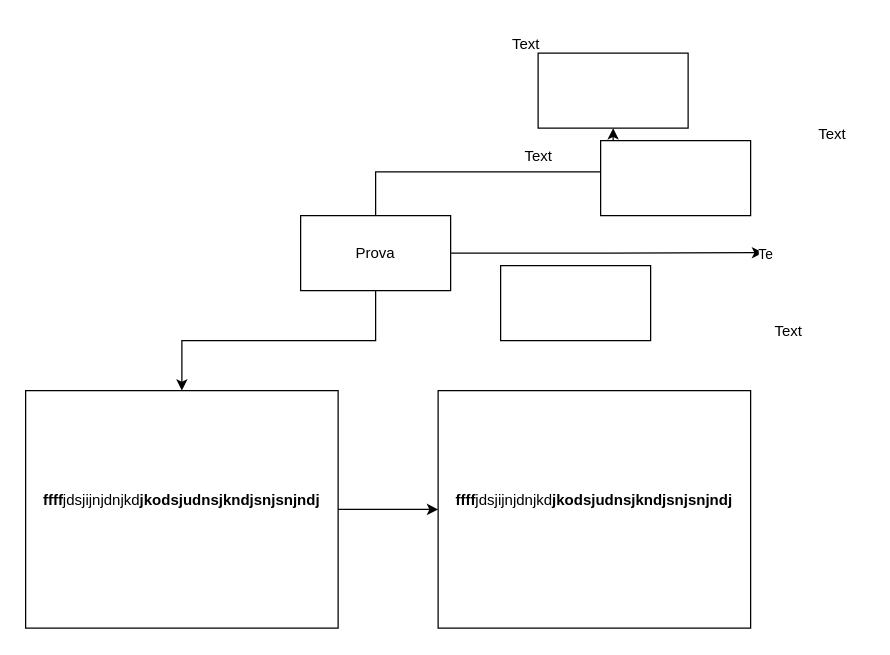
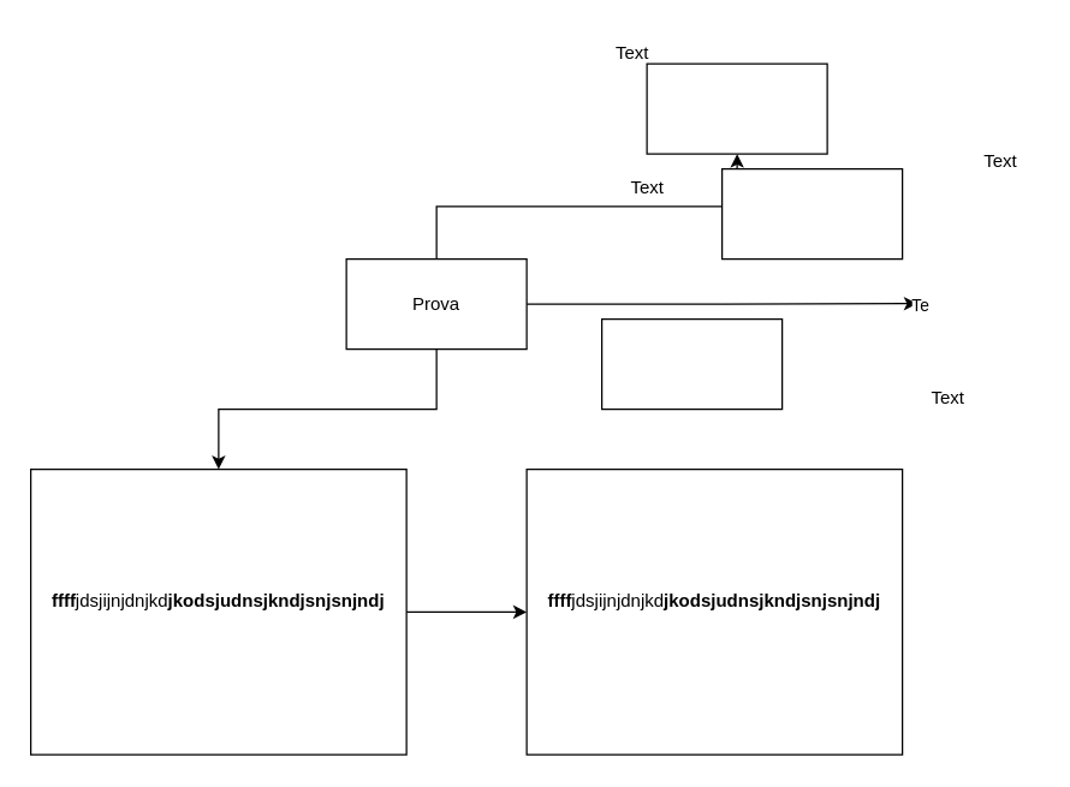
  <mxCell id="0" />
  <mxCell id="1" parent="0" />
  <mxCell id="2" value="" style="edgeStyle=orthogonalEdgeStyle;rounded=0;orthogonalLoop=1;jettySize=auto;html=1;" edge="1" parent="1" source="6" target="8"><mxGeometry relative="1" as="geometry" /></mxCell>
  <mxCell id="3" style="edgeStyle=orthogonalEdgeStyle;rounded=0;orthogonalLoop=1;jettySize=auto;html=1;exitX=0.5;exitY=0;exitDx=0;exitDy=0;" edge="1" parent="1" source="6" target="13"><mxGeometry relative="1" as="geometry"><mxPoint x="260" y="72" as="targetPoint" /></mxGeometry></mxCell>
  <mxCell id="4" style="edgeStyle=orthogonalEdgeStyle;rounded=0;orthogonalLoop=1;jettySize=auto;html=1;exitX=1;exitY=0.5;exitDx=0;exitDy=0;" edge="1" parent="1" source="6"><mxGeometry relative="1" as="geometry"><mxPoint x="610" y="201.667" as="targetPoint" /></mxGeometry></mxCell>
  <mxCell id="5" value="Te" style="edgeLabel;html=1;align=center;verticalAlign=middle;resizable=0;points=[];" vertex="1" connectable="0" parent="4"><mxGeometry x="1" y="-2" relative="1" as="geometry"><mxPoint x="2" y="-1" as="offset" /></mxGeometry></mxCell>
- <mxCell id="6" value="Prova" style="rounded=0;whiteSpace=wrap;html=1;" parent="1" vertex="1"><mxGeometry x="240" y="172" width="120" height="60" as="geometry" /></mxCell>
+ <mxCell id="6" value="Prova" style="rounded=0;whiteSpace=wrap;html=1;" parent="1" vertex="1"><mxGeometry x="230" y="172" width="120" height="60" as="geometry" /></mxCell>
  <mxCell id="7" value="" style="edgeStyle=orthogonalEdgeStyle;rounded=0;orthogonalLoop=1;jettySize=auto;html=1;" edge="1" parent="1" source="8" target="9"><mxGeometry relative="1" as="geometry" /></mxCell>
  <mxCell id="8" value="&lt;b&gt;ffff&lt;/b&gt;jdsjijnjdnjkd&lt;b&gt;jkodsjudnsjkndjsnjsnjndj&lt;br&gt;&lt;br&gt;&lt;/b&gt;" style="rounded=0;whiteSpace=wrap;html=1;rotation=0;" vertex="1" parent="1"><mxGeometry x="20" y="312" width="250" height="190" as="geometry" /></mxCell>
  <mxCell id="9" value="&lt;b&gt;ffff&lt;/b&gt;jdsjijnjdnjkd&lt;b&gt;jkodsjudnsjkndjsnjsnjndj&lt;br&gt;&lt;br&gt;&lt;/b&gt;" style="rounded=0;whiteSpace=wrap;html=1;rotation=0;" vertex="1" parent="1"><mxGeometry x="350" y="312" width="250" height="190" as="geometry" /></mxCell>
  <mxCell id="10" value="Text" style="text;html=1;align=center;verticalAlign=middle;resizable=0;points=[];autosize=1;strokeColor=none;fillColor=none;" vertex="1" parent="1"><mxGeometry x="640" y="92" width="50" height="30" as="geometry" /></mxCell>
  <mxCell id="11" value="Text" style="text;html=1;align=center;verticalAlign=middle;resizable=0;points=[];autosize=1;strokeColor=none;fillColor=none;" vertex="1" parent="1"><mxGeometry x="395" y="20" width="50" height="30" as="geometry" /></mxCell>
  <mxCell id="12" value="Text" style="text;html=1;align=center;verticalAlign=middle;resizable=0;points=[];autosize=1;strokeColor=none;fillColor=none;" vertex="1" parent="1"><mxGeometry x="405" y="110" width="50" height="30" as="geometry" /></mxCell>
  <mxCell id="13" value="" style="whiteSpace=wrap;html=1;" vertex="1" parent="1"><mxGeometry x="430" y="42" width="120" height="60" as="geometry" /></mxCell>
  <mxCell id="14" value="" style="whiteSpace=wrap;html=1;" vertex="1" parent="1"><mxGeometry x="480" y="112" width="120" height="60" as="geometry" /></mxCell>
  <mxCell id="15" value="Text" style="text;html=1;align=center;verticalAlign=middle;resizable=0;points=[];autosize=1;strokeColor=none;fillColor=none;" vertex="1" parent="1"><mxGeometry x="605" y="250" width="50" height="30" as="geometry" /></mxCell>
  <mxCell id="16" value="" style="whiteSpace=wrap;html=1;" vertex="1" parent="1"><mxGeometry x="400" y="212" width="120" height="60" as="geometry" /></mxCell>
